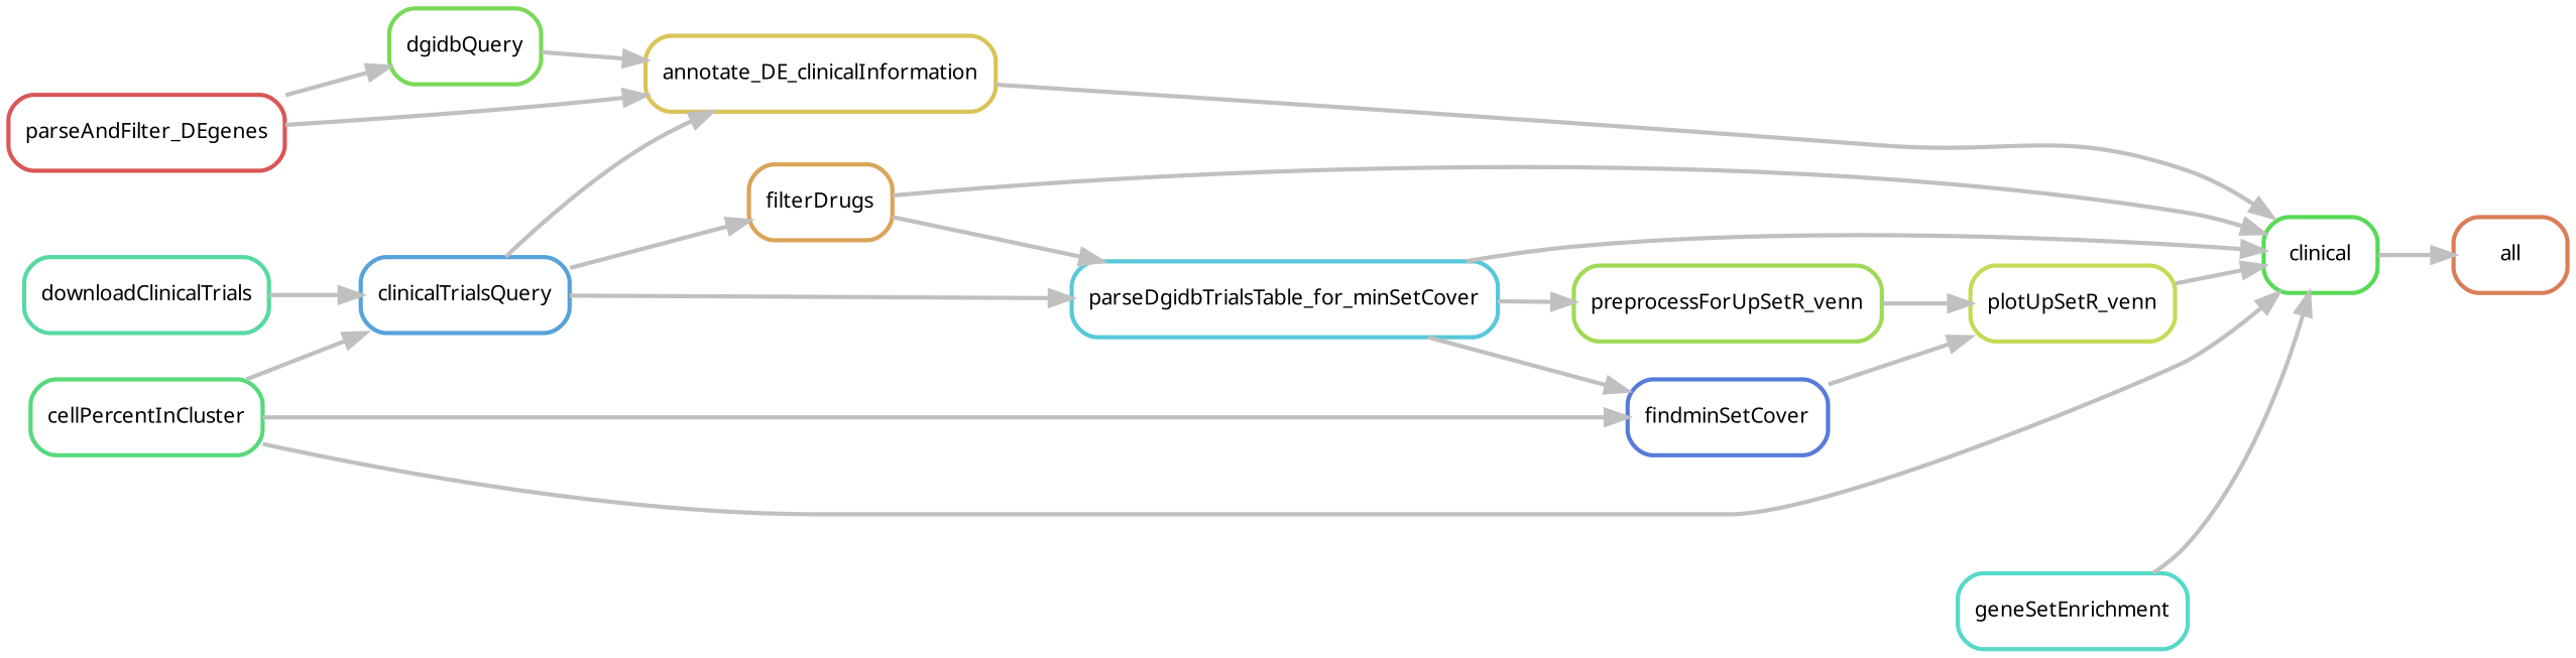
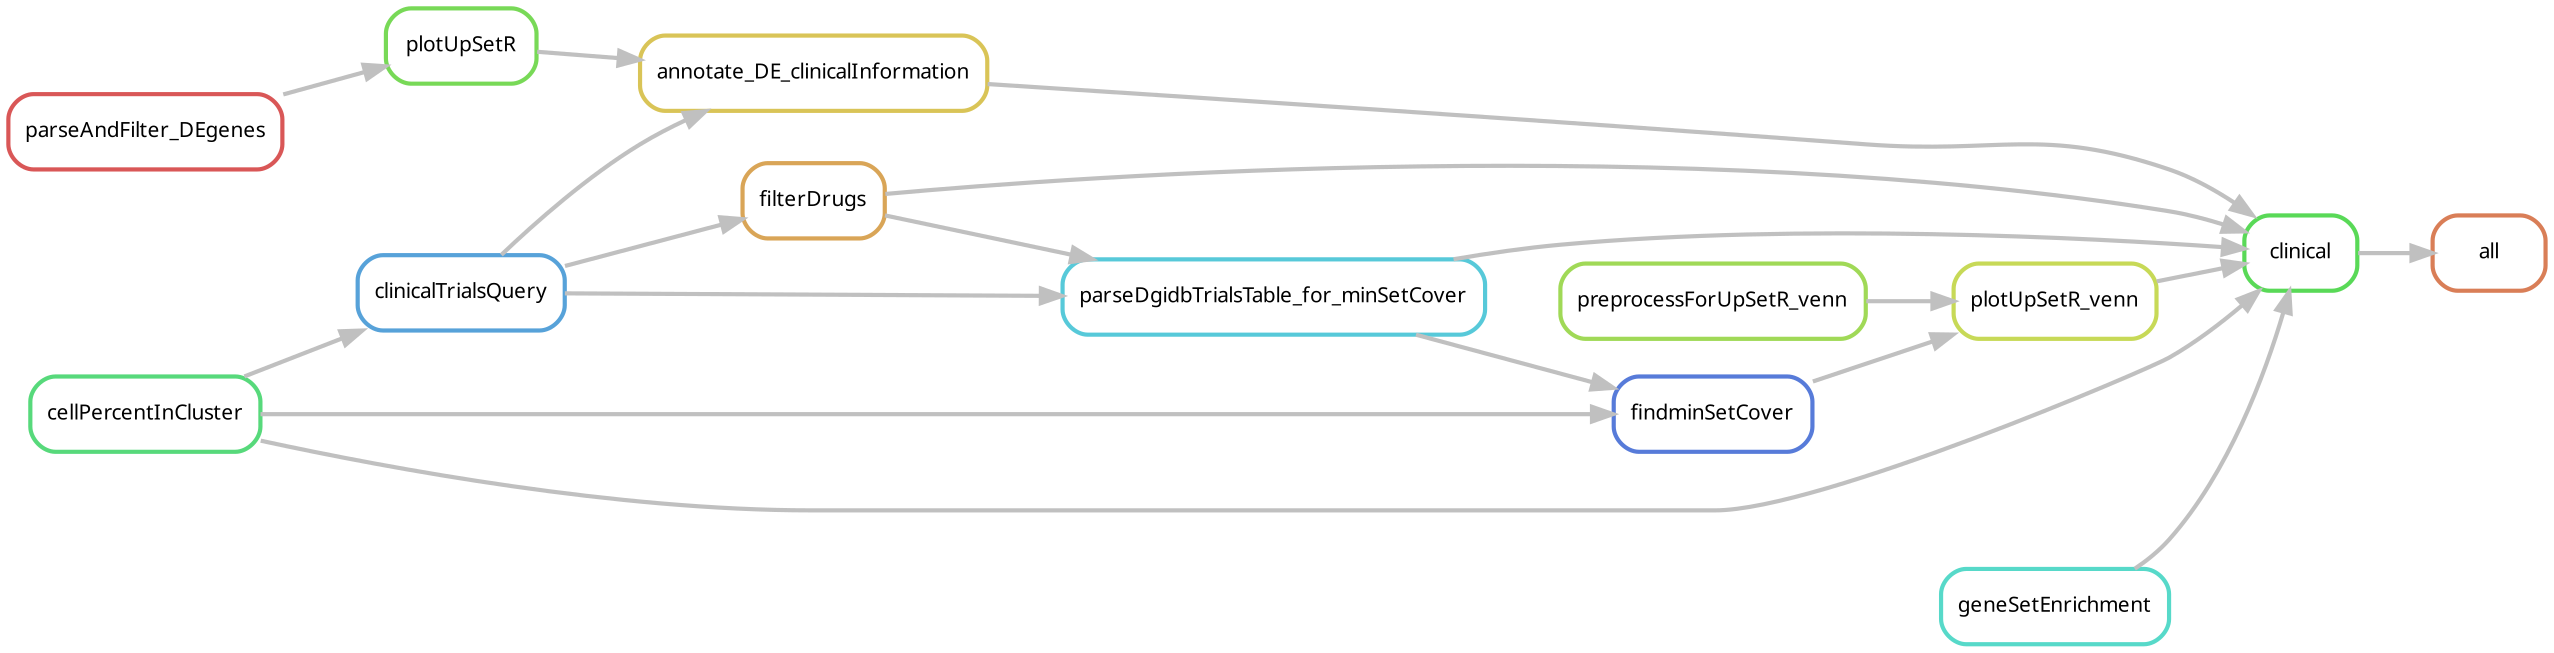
  digraph {
    bgcolor=white
    rankdir=LR
    node [fontname=sans fontsize=10 penwidth=2 shape=box style=rounded]
    edge [color=grey penwidth=2]
-   n1 [color="0.29 0.6 0.85" label=dgidbQuery]
+   n1 [color="0.29 0.6 0.85" label=plotUpSetR]
    n2 [color="0.14 0.6 0.85" label=annotate_DE_clinicalInformation]
    n3 [color="0.33 0.6 0.85" label=clinical]
    n4 [color="0.57 0.6 0.85" label=clinicalTrialsQuery]
    n5 [color="0.10 0.6 0.85" label=filterDrugs]
    n6 [color="0.52 0.6 0.85" label=parseDgidbTrialsTable_for_minSetCover]
    n7 [color="0.00 0.6 0.85" label=parseAndFilter_DEgenes]
    n8 [color="0.05 0.6 0.85" label=all]
    n9 [color="0.24 0.6 0.85" label=preprocessForUpSetR_venn]
    n10 [color="0.62 0.6 0.85" label=findminSetCover]
    n11 [color="0.19 0.6 0.85" label=plotUpSetR_venn]
    n12 [color="0.38 0.6 0.85" label=cellPercentInCluster]
-   n13 [color="0.43 0.6 0.85" label=downloadClinicalTrials]
    n14 [color="0.48 0.6 0.85" label=geneSetEnrichment]
    n1 -> n2
    n2 -> n3
    n3 -> n8
    n4 -> n2
    n4 -> n5
    n4 -> n6
    n5 -> n3
    n5 -> n6
    n6 -> n3
-   n6 -> n9
    n6 -> n10
    n7 -> n1
-   n7 -> n2
    n9 -> n11
    n10 -> n11
    n11 -> n3
    n12 -> n3
    n12 -> n4
    n12 -> n10
-   n13 -> n4
    n14 -> n3
  }
